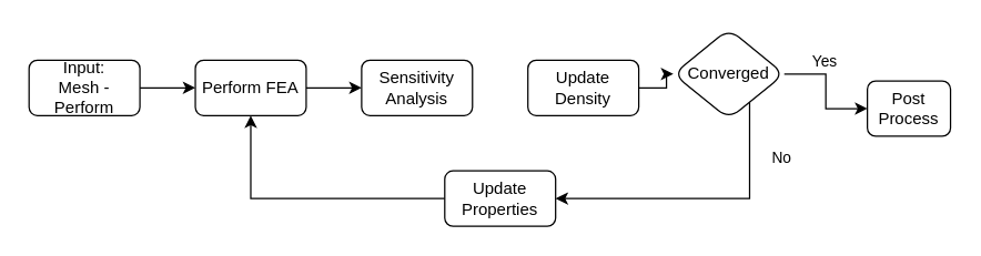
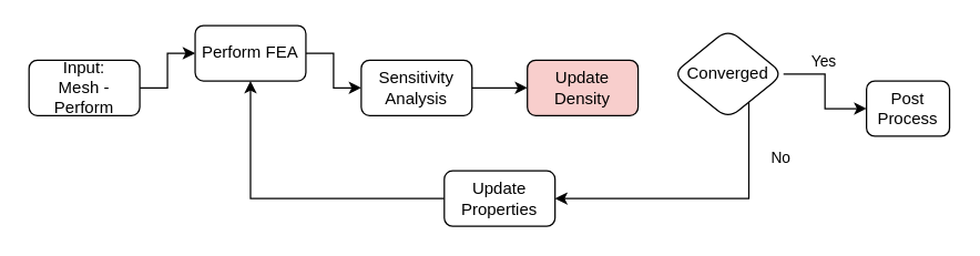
  <mxCell id="0" />
  <mxCell id="1" parent="0" />
  <mxCell id="2" value="" style="edgeStyle=orthogonalEdgeStyle;rounded=0;orthogonalLoop=1;jettySize=auto;html=1;" edge="1" parent="1" source="3" target="5"><mxGeometry relative="1" as="geometry" /></mxCell>
  <mxCell id="3" value="Input:&lt;br&gt;Mesh - Perform" style="rounded=1;whiteSpace=wrap;html=1;" vertex="1" parent="1"><mxGeometry x="20" y="43" width="80" height="40" as="geometry" /></mxCell>
  <mxCell id="4" value="" style="edgeStyle=orthogonalEdgeStyle;rounded=0;orthogonalLoop=1;jettySize=auto;html=1;" edge="1" parent="1" source="5" target="7"><mxGeometry relative="1" as="geometry" /></mxCell>
- <mxCell id="5" value="Perform FEA" style="whiteSpace=wrap;html=1;rounded=1;" vertex="1" parent="1"><mxGeometry x="140" y="43" width="80" height="40" as="geometry" /></mxCell>
+ <mxCell id="5" value="Perform FEA" style="whiteSpace=wrap;html=1;rounded=1;" vertex="1" parent="1"><mxGeometry x="140" y="18" width="80" height="40" as="geometry" /></mxCell>
+ <mxCell id="6" value="" style="edgeStyle=orthogonalEdgeStyle;rounded=0;orthogonalLoop=1;jettySize=auto;html=1;" edge="1" parent="1" source="7" target="9"><mxGeometry relative="1" as="geometry" /></mxCell>
  <mxCell id="7" value="Sensitivity Analysis" style="whiteSpace=wrap;html=1;rounded=1;" vertex="1" parent="1"><mxGeometry x="260" y="43" width="80" height="40" as="geometry" /></mxCell>
- <mxCell id="8" value="" style="edgeStyle=orthogonalEdgeStyle;rounded=0;orthogonalLoop=1;jettySize=auto;html=1;" edge="1" parent="1" source="9" target="14"><mxGeometry relative="1" as="geometry" /></mxCell>
- <mxCell id="9" value="Update Density" style="whiteSpace=wrap;html=1;rounded=1;" vertex="1" parent="1"><mxGeometry x="380" y="43" width="80" height="40" as="geometry" /></mxCell>
+ <mxCell id="9" value="Update Density" style="whiteSpace=wrap;html=1;rounded=1;fillColor=#f8cecc;" vertex="1" parent="1"><mxGeometry x="380" y="43" width="80" height="40" as="geometry" /></mxCell>
  <mxCell id="10" style="edgeStyle=orthogonalEdgeStyle;rounded=0;orthogonalLoop=1;jettySize=auto;html=1;entryX=1;entryY=0.5;entryDx=0;entryDy=0;" edge="1" parent="1" source="14" target="16"><mxGeometry relative="1" as="geometry"><Array as="points"><mxPoint x="540" y="143" /></Array></mxGeometry></mxCell>
  <mxCell id="11" value="No" style="edgeLabel;html=1;align=center;verticalAlign=middle;resizable=0;points=[];" vertex="1" connectable="0" parent="10"><mxGeometry x="-0.164" y="2" relative="1" as="geometry"><mxPoint x="41" y="-32" as="offset" /></mxGeometry></mxCell>
  <mxCell id="12" value="" style="edgeStyle=orthogonalEdgeStyle;rounded=0;orthogonalLoop=1;jettySize=auto;html=1;" edge="1" parent="1" source="14" target="17"><mxGeometry relative="1" as="geometry" /></mxCell>
  <mxCell id="13" value="Yes" style="edgeLabel;html=1;align=center;verticalAlign=middle;resizable=0;points=[];" vertex="1" connectable="0" parent="12"><mxGeometry x="-0.25" y="-2" relative="1" as="geometry"><mxPoint y="-12" as="offset" /></mxGeometry></mxCell>
  <mxCell id="14" value="Converged" style="rhombus;whiteSpace=wrap;html=1;rounded=1;" vertex="1" parent="1"><mxGeometry x="485" y="20.5" width="80" height="65" as="geometry" /></mxCell>
  <mxCell id="15" style="edgeStyle=orthogonalEdgeStyle;rounded=0;orthogonalLoop=1;jettySize=auto;html=1;entryX=0.5;entryY=1;entryDx=0;entryDy=0;" edge="1" parent="1" source="16" target="5"><mxGeometry relative="1" as="geometry" /></mxCell>
  <mxCell id="16" value="Update Properties" style="rounded=1;whiteSpace=wrap;html=1;" vertex="1" parent="1"><mxGeometry x="320" y="123" width="80" height="40" as="geometry" /></mxCell>
  <mxCell id="17" value="Post Process" style="whiteSpace=wrap;html=1;rounded=1;" vertex="1" parent="1"><mxGeometry x="625" y="58" width="60" height="40" as="geometry" /></mxCell>
